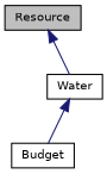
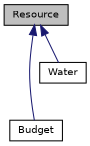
  digraph {
    node [color=black fillcolor=white fontname=Helvetica fontsize=10 shape=record style=filled]
    edge [color=midnightblue dir=back fontname=Helvetica fontsize=10 labelfontname=Helvetica labelfontsize=10 style=solid]
    n1 [fillcolor=grey75 fontcolor=black height=0.2 label=Resource width=0.4]
    n2 [height=0.2 label=Budget width=0.4]
    n3 [height=0.2 label=Water width=0.4]
-   n3 -> n2
+   n1 -> n2
    n1 -> n3
  }
